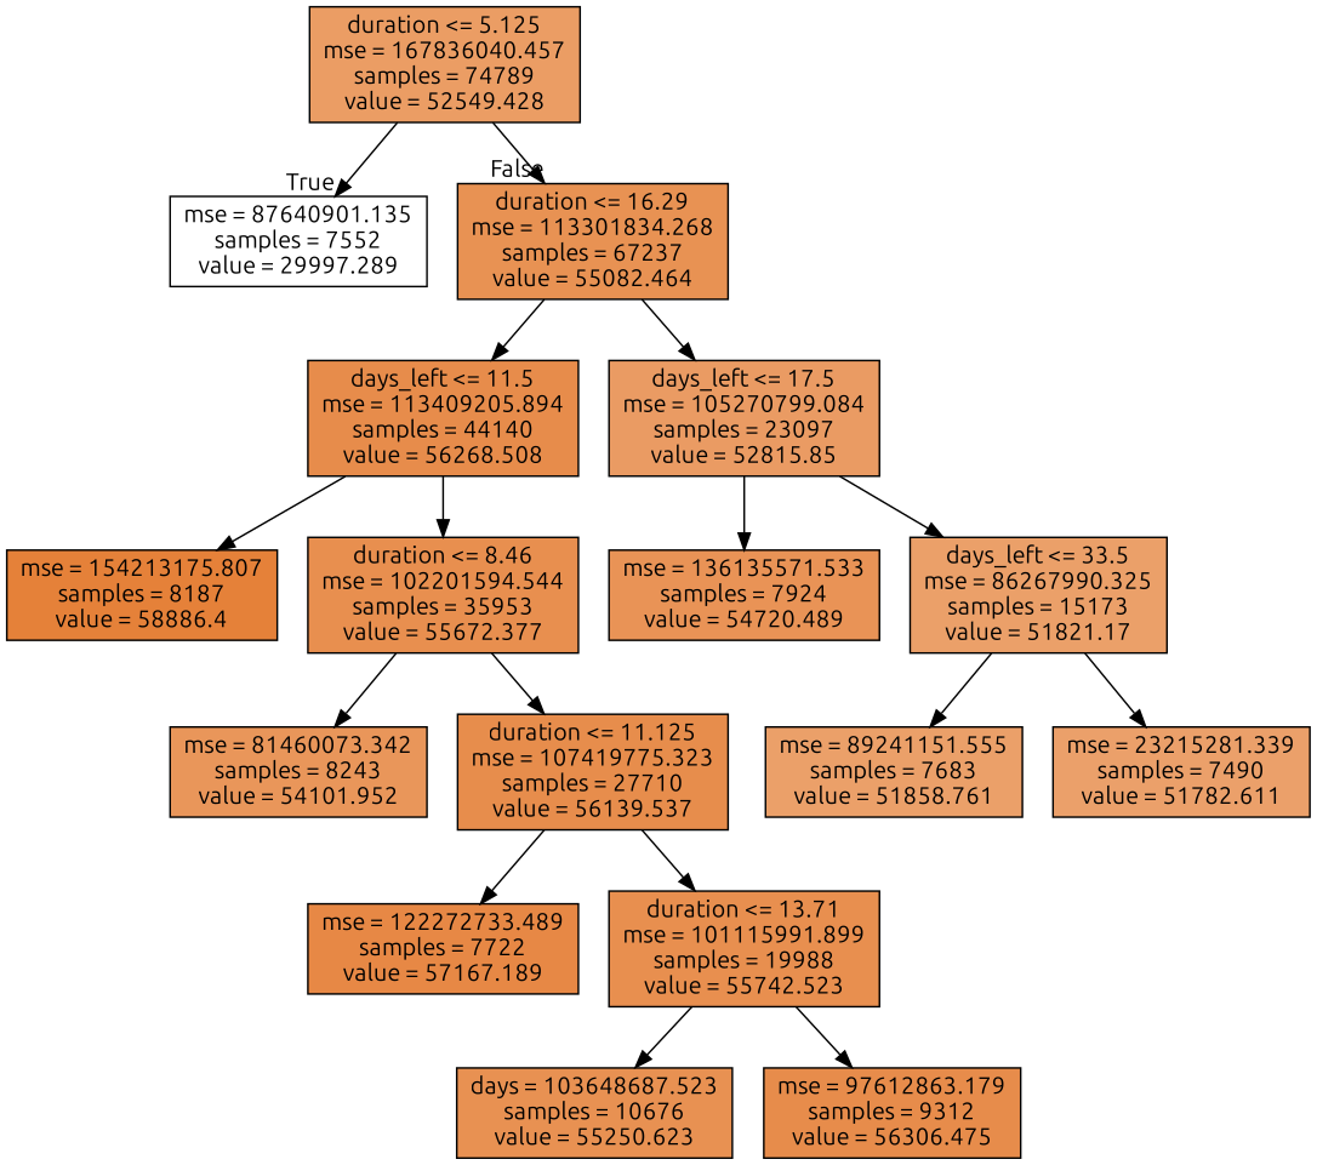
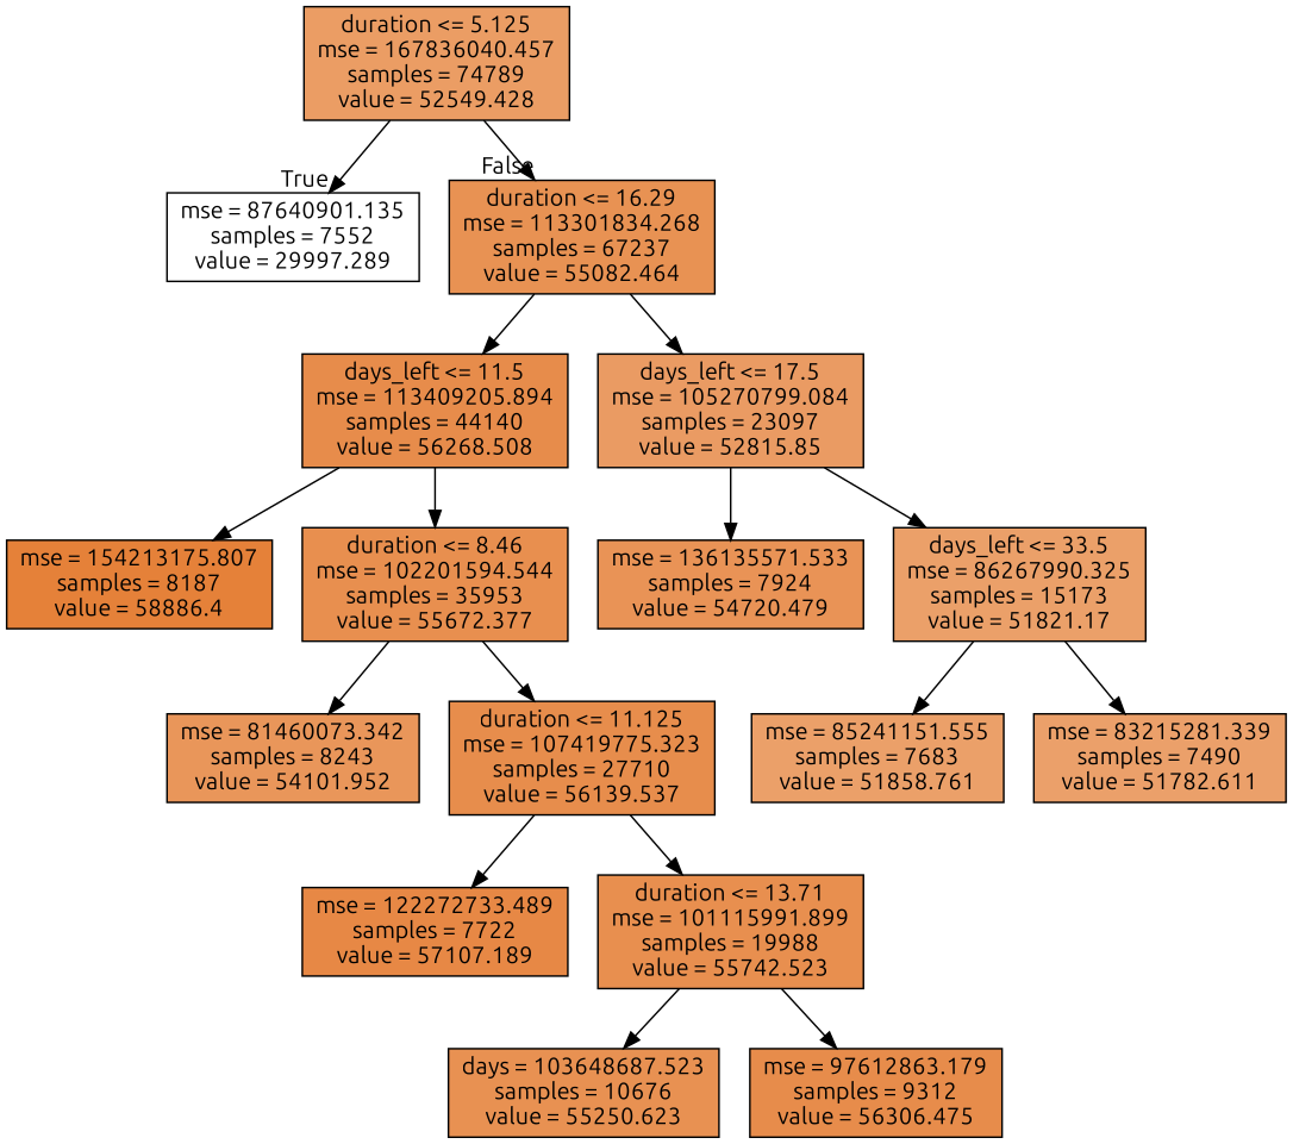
  digraph {
    fontname=Ubuntu
    node [color=black fillcolor="#e78c4b" fontname=Ubuntu shape=box style=filled]
    edge [fontname=Ubuntu]
    n1 [fillcolor="#eb9d64" label="duration <= 5.125\nmse = 167836040.457\nsamples = 74789\nvalue = 52549.428"]
    n2 [fillcolor="#ffffff" label="mse = 87640901.135\nsamples = 7552\nvalue = 29997.289"]
    n3 [fillcolor="#e89253" label="duration <= 16.29\nmse = 113301834.268\nsamples = 67237\nvalue = 55082.464"]
    n4 [label="days_left <= 11.5\nmse = 113409205.894\nsamples = 44140\nvalue = 56268.508"]
    n5 [fillcolor="#ea9b63" label="days_left <= 17.5\nmse = 105270799.084\nsamples = 23097\nvalue = 52815.85"]
    n6 [fillcolor="#e58139" label="mse = 154213175.807\nsamples = 8187\nvalue = 58886.4"]
    n7 [fillcolor="#e88f4f" label="duration <= 8.46\nmse = 102201594.544\nsamples = 35953\nvalue = 55672.377"]
-   n8 [fillcolor="#e99356" label="mse = 136135571.533\nsamples = 7924\nvalue = 54720.489"]
+   n8 [fillcolor="#e99356" label="mse = 136135571.533\nsamples = 7924\nvalue = 54720.479"]
    n9 [fillcolor="#eba069" label="days_left <= 33.5\nmse = 86267990.325\nsamples = 15173\nvalue = 51821.17"]
    n10 [fillcolor="#e9965a" label="mse = 81460073.342\nsamples = 8243\nvalue = 54101.952"]
    n11 [fillcolor="#e78d4c" label="duration <= 11.125\nmse = 107419775.323\nsamples = 27710\nvalue = 56139.537"]
-   n12 [fillcolor="#e78845" label="mse = 122272733.489\nsamples = 7722\nvalue = 57167.189"]
+   n12 [fillcolor="#e78845" label="mse = 122272733.489\nsamples = 7722\nvalue = 57107.189"]
    n13 [fillcolor="#e88f4f" label="duration <= 13.71\nmse = 101115991.899\nsamples = 19988\nvalue = 55742.523"]
    n14 [fillcolor="#e89152" label="days = 103648687.523\nsamples = 10676\nvalue = 55250.623"]
    n15 [label="mse = 97612863.179\nsamples = 9312\nvalue = 56306.475"]
-   n16 [fillcolor="#eba069" label="mse = 89241151.555\nsamples = 7683\nvalue = 51858.761"]
-   n17 [fillcolor="#eba06a" label="mse = 23215281.339\nsamples = 7490\nvalue = 51782.611"]
+   n16 [fillcolor="#eba069" label="mse = 85241151.555\nsamples = 7683\nvalue = 51858.761"]
+   n17 [fillcolor="#eba06a" label="mse = 83215281.339\nsamples = 7490\nvalue = 51782.611"]
    n1 -> n2 [headlabel=True labelangle=45 labeldistance=2.5]
    n1 -> n3 [headlabel=False labelangle=-45 labeldistance=2.5]
    n3 -> n4
    n3 -> n5
    n4 -> n6
    n4 -> n7
    n5 -> n8
    n5 -> n9
    n7 -> n10
    n7 -> n11
    n9 -> n16
    n9 -> n17
    n11 -> n12
    n11 -> n13
    n13 -> n14
    n13 -> n15
  }
